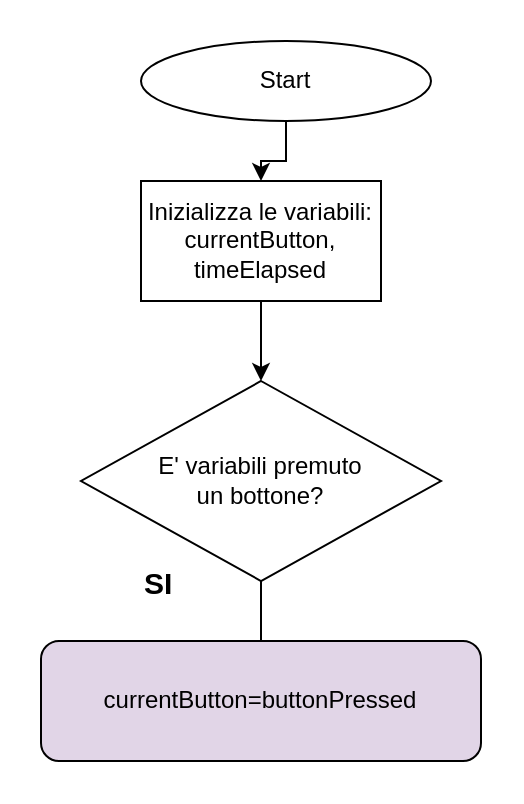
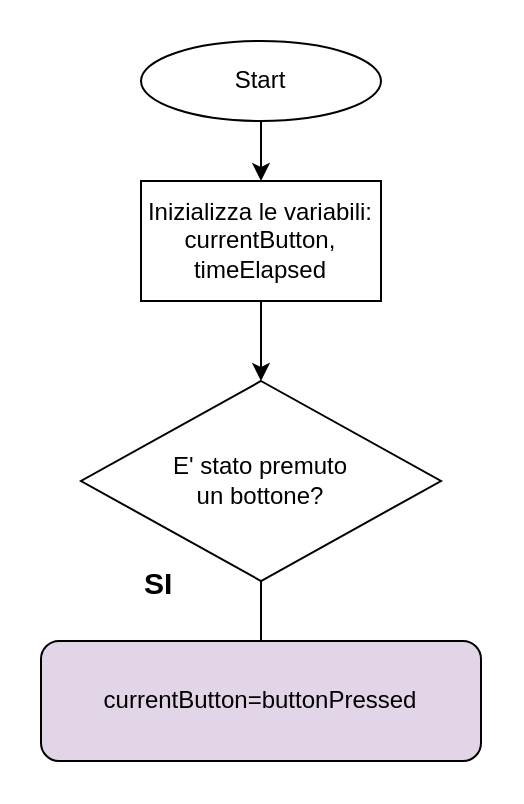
  <mxCell id="0" />
  <mxCell id="1" parent="0" />
  <mxCell id="2" style="edgeStyle=orthogonalEdgeStyle;rounded=0;orthogonalLoop=1;jettySize=auto;html=1;entryX=0.5;entryY=0;entryDx=0;entryDy=0;" edge="1" parent="1" source="3" target="9"><mxGeometry relative="1" as="geometry" /></mxCell>
- <mxCell id="3" value="Start" style="ellipse;whiteSpace=wrap;html=1;" vertex="1" parent="1"><mxGeometry x="70" y="20" width="145" height="40" as="geometry" /></mxCell>
+ <mxCell id="3" value="Start" style="ellipse;whiteSpace=wrap;html=1;" vertex="1" parent="1"><mxGeometry x="70" y="20" width="120" height="40" as="geometry" /></mxCell>
  <mxCell id="4" style="edgeStyle=orthogonalEdgeStyle;rounded=0;orthogonalLoop=1;jettySize=auto;html=1;exitX=0.5;exitY=1;exitDx=0;exitDy=0;entryX=0.5;entryY=0;entryDx=0;entryDy=0;endArrow=none;" edge="1" parent="1" source="5" target="7"><mxGeometry relative="1" as="geometry" /></mxCell>
- <mxCell id="5" value="&lt;div&gt;E' variabili premuto&lt;/div&gt;&lt;div&gt; un bottone?&lt;/div&gt;" style="rhombus;whiteSpace=wrap;html=1;" vertex="1" parent="1"><mxGeometry x="40" y="190" width="180" height="100" as="geometry" /></mxCell>
+ <mxCell id="5" value="&lt;div&gt;E' stato premuto&lt;/div&gt;&lt;div&gt; un bottone?&lt;/div&gt;" style="rhombus;whiteSpace=wrap;html=1;" vertex="1" parent="1"><mxGeometry x="40" y="190" width="180" height="100" as="geometry" /></mxCell>
  <mxCell id="6" value="&lt;b&gt;&lt;font style=&quot;font-size: 15px&quot;&gt;SI&lt;/font&gt;&lt;/b&gt;" style="text;html=1;resizable=0;points=[];autosize=1;align=left;verticalAlign=top;spacingTop=-4;strokeWidth=3;" vertex="1" parent="1"><mxGeometry x="70" y="280" width="30" height="20" as="geometry" /></mxCell>
  <mxCell id="7" value="currentButton=buttonPressed" style="rounded=1;whiteSpace=wrap;html=1;fillColor=#e1d5e7;" vertex="1" parent="1"><mxGeometry x="20" y="320" width="220" height="60" as="geometry" /></mxCell>
  <mxCell id="8" style="edgeStyle=orthogonalEdgeStyle;rounded=0;orthogonalLoop=1;jettySize=auto;html=1;exitX=0.5;exitY=1;exitDx=0;exitDy=0;entryX=0.5;entryY=0;entryDx=0;entryDy=0;" edge="1" parent="1" source="9" target="5"><mxGeometry relative="1" as="geometry" /></mxCell>
  <mxCell id="9" value="&lt;div&gt;Inizializza le variabili:&lt;/div&gt;&lt;div&gt;currentButton,&lt;/div&gt;&lt;div&gt;timeElapsed&lt;br&gt;&lt;/div&gt;" style="rounded=0;whiteSpace=wrap;html=1;" vertex="1" parent="1"><mxGeometry x="70" y="90" width="120" height="60" as="geometry" /></mxCell>
